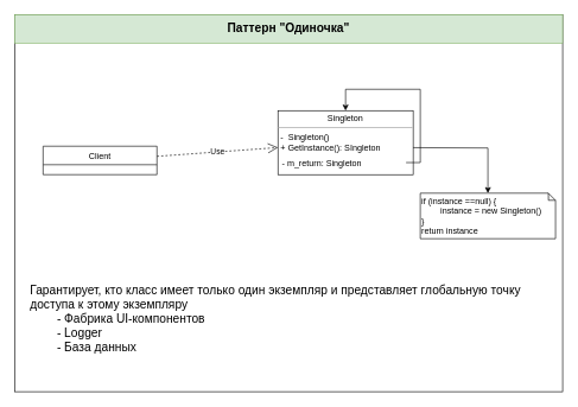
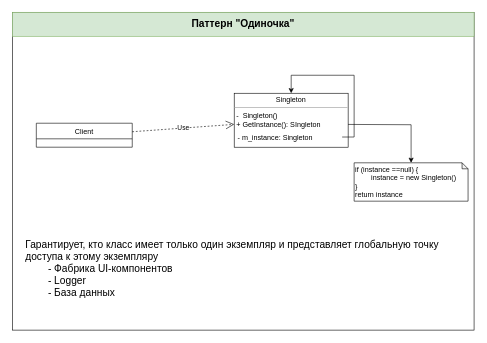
  <mxCell id="0" />
  <mxCell id="1" parent="0" />
  <mxCell id="2" value="" style="rounded=0;whiteSpace=wrap;html=1;" parent="1" vertex="1"><mxGeometry x="20" y="20" width="770" height="530" as="geometry" /></mxCell>
  <mxCell id="3" value="&lt;p style=&quot;margin:0px;margin-top:4px;text-align:center;&quot;&gt;Singleton&lt;/p&gt;&lt;hr size=&quot;1&quot;&gt;&lt;p style=&quot;margin:0px;margin-left:4px;&quot;&gt;&lt;span style=&quot;color: rgba(0, 0, 0, 0); font-family: monospace; font-size: 0px;&quot;&gt;%3CmxGraphModel%3E%3Croot%3E%3CmxCell%20id%3D%220%22%2F%3E%3CmxCell%20id%3D%221%22%20parent%3D%220%22%2F%3E%3CmxCell%20id%3D%222%22%20value%3D%22Use%22%20style%3D%22endArrow%3Dopen%3BendSize%3D12%3Bdashed%3D1%3Bhtml%3D1%3Brounded%3D0%3B%22%20edge%3D%221%22%20parent%3D%221%22%3E%3CmxGeometry%20width%3D%22160%22%20relative%3D%221%22%20as%3D%22geometry%22%3E%3CmxPoint%20x%3D%22574%22%20y%3D%22698.187%22%20as%3D%22sourcePoint%22%2F%3E%3CmxPoint%20x%3D%22650%22%20y%3D%22701.215%22%20as%3D%22targetPoint%22%2F%3E%3C%2FmxGeometry%3E%3C%2FmxCell%3E%3C%2Froot%3E%3C%2FmxGraphModel%3E--_0&lt;/span&gt;&lt;span style=&quot;background-color: initial;&quot;&gt;-&amp;nbsp; Singleton()&lt;/span&gt;&lt;/p&gt;&lt;p style=&quot;margin:0px;margin-left:4px;&quot;&gt;&lt;span style=&quot;background-color: initial;&quot;&gt;+ GetInstance(): SIngleton&lt;/span&gt;&lt;/p&gt;" style="verticalAlign=top;align=left;overflow=fill;fontSize=12;fontFamily=Helvetica;html=1;" parent="1" vertex="1"><mxGeometry x="390" y="155" width="190" height="90" as="geometry" /></mxCell>
  <mxCell id="4" value="Client" style="swimlane;fontStyle=0;childLayout=stackLayout;horizontal=1;startSize=26;fillColor=none;horizontalStack=0;resizeParent=1;resizeParentMax=0;resizeLast=0;collapsible=1;marginBottom=0;" parent="1" vertex="1"><mxGeometry x="60" y="205" width="160" height="40" as="geometry" /></mxCell>
  <mxCell id="5" value="&lt;b&gt;&lt;font style=&quot;font-size: 17px;&quot;&gt;Паттерн &quot;Одиночка&quot;&lt;/font&gt;&lt;/b&gt;" style="text;html=1;strokeColor=#82b366;fillColor=#d5e8d4;align=center;verticalAlign=middle;whiteSpace=wrap;rounded=0;" parent="1" vertex="1"><mxGeometry x="20" y="20" width="770" height="40" as="geometry" /></mxCell>
  <mxCell id="6" value="Гарантирует, кто класс имеет только один экземпляр и представляет глобальную точку доступа к этому экземпляру&lt;br&gt;&lt;span style=&quot;white-space: pre;&quot;&gt;&#09;&lt;/span&gt;- Фабрика UI-компонентов&lt;br&gt;&lt;span style=&quot;white-space: pre;&quot;&gt;&#09;&lt;/span&gt;- Logger&lt;br&gt;&lt;span style=&quot;white-space: pre;&quot;&gt;&#09;&lt;/span&gt;- База данных" style="text;html=1;strokeColor=none;fillColor=none;align=left;verticalAlign=middle;whiteSpace=wrap;rounded=0;fontSize=17;" parent="1" vertex="1"><mxGeometry x="40" y="385" width="730" height="125" as="geometry" /></mxCell>
  <mxCell id="7" value="Use" style="endArrow=open;endSize=12;dashed=1;html=1;rounded=0;" parent="1" source="4" target="3" edge="1"><mxGeometry width="160" relative="1" as="geometry"><mxPoint x="334" y="140" as="sourcePoint" /><mxPoint x="260" y="140" as="targetPoint" /></mxGeometry></mxCell>
  <mxCell id="8" style="edgeStyle=orthogonalEdgeStyle;rounded=0;orthogonalLoop=1;jettySize=auto;html=1;" edge="1" parent="1" target="11"><mxGeometry relative="1" as="geometry"><mxPoint x="580" y="207" as="sourcePoint" /></mxGeometry></mxCell>
  <mxCell id="9" style="edgeStyle=orthogonalEdgeStyle;rounded=0;orthogonalLoop=1;jettySize=auto;html=1;" edge="1" parent="1" source="10" target="3"><mxGeometry relative="1" as="geometry"><Array as="points"><mxPoint x="590" y="228" /><mxPoint x="590" y="125" /><mxPoint x="485" y="125" /></Array></mxGeometry></mxCell>
- <mxCell id="10" value="- m_return: Singleton" style="text;strokeColor=none;fillColor=none;align=left;verticalAlign=top;spacingLeft=4;spacingRight=4;overflow=hidden;rotatable=0;points=[[0,0.5],[1,0.5]];portConstraint=eastwest;" vertex="1" parent="1"><mxGeometry x="390" y="215" width="180" height="26" as="geometry" /></mxCell>
+ <mxCell id="10" value="- m_instance: Singleton" style="text;strokeColor=none;fillColor=none;align=left;verticalAlign=top;spacingLeft=4;spacingRight=4;overflow=hidden;rotatable=0;points=[[0,0.5],[1,0.5]];portConstraint=eastwest;" vertex="1" parent="1"><mxGeometry x="390" y="215" width="180" height="26" as="geometry" /></mxCell>
  <mxCell id="11" value="if (instance ==null) {&amp;nbsp;&lt;br&gt;&lt;span style=&quot;white-space: pre;&quot;&gt;&#09;&lt;/span&gt;instance = new Singleton()&lt;br&gt;}&lt;br&gt;return instance" style="shape=note;whiteSpace=wrap;html=1;backgroundOutline=1;darkOpacity=0.05;size=10;align=left;" vertex="1" parent="1"><mxGeometry x="590" y="271" width="190" height="64" as="geometry" /></mxCell>
